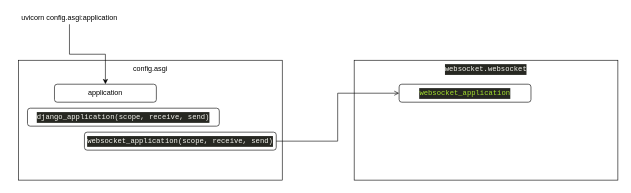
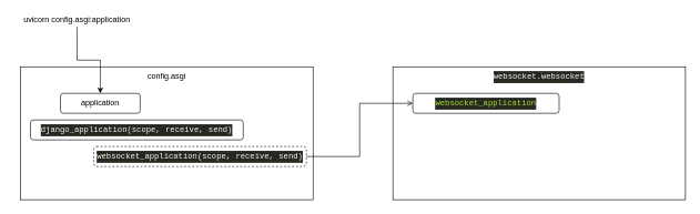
  <mxCell id="0" />
  <mxCell id="1" parent="0" />
  <mxCell id="2" value="uvicorn config.asgi:application" style="text;html=1;strokeColor=none;fillColor=none;align=center;verticalAlign=middle;whiteSpace=wrap;rounded=0;" vertex="1" parent="1"><mxGeometry x="20" y="20" width="190" height="20" as="geometry" /></mxCell>
  <mxCell id="3" value="config.asgi" style="rounded=0;whiteSpace=wrap;html=1;verticalAlign=top;" vertex="1" parent="1"><mxGeometry x="30" y="100" width="440" height="200" as="geometry" /></mxCell>
- <mxCell id="4" value="&lt;span&gt;application&lt;/span&gt;" style="rounded=1;whiteSpace=wrap;html=1;" vertex="1" parent="1"><mxGeometry x="90" y="140" width="170" height="30" as="geometry" /></mxCell>
- <mxCell id="5" value="&lt;div style=&quot;color: rgb(248 , 248 , 242) ; background-color: rgb(39 , 40 , 34) ; font-family: &amp;#34;menlo&amp;#34; , &amp;#34;monaco&amp;#34; , &amp;#34;courier new&amp;#34; , monospace ; line-height: 18px&quot;&gt;websocket_application(scope, receive, send)&lt;/div&gt;" style="rounded=1;whiteSpace=wrap;html=1;" vertex="1" parent="1"><mxGeometry x="140" y="220" width="320" height="30" as="geometry" /></mxCell>
+ <mxCell id="4" value="&lt;span&gt;application&lt;/span&gt;" style="rounded=1;whiteSpace=wrap;html=1;" vertex="1" parent="1"><mxGeometry x="90" y="140" width="120" height="30" as="geometry" /></mxCell>
+ <mxCell id="5" value="&lt;div style=&quot;color: rgb(248 , 248 , 242) ; background-color: rgb(39 , 40 , 34) ; font-family: &amp;#34;menlo&amp;#34; , &amp;#34;monaco&amp;#34; , &amp;#34;courier new&amp;#34; , monospace ; line-height: 18px&quot;&gt;websocket_application(scope, receive, send)&lt;/div&gt;" style="rounded=1;whiteSpace=wrap;html=1;dashed=1;" vertex="1" parent="1"><mxGeometry x="140" y="220" width="320" height="30" as="geometry" /></mxCell>
  <mxCell id="6" value="&lt;div style=&quot;color: rgb(248 , 248 , 242) ; background-color: rgb(39 , 40 , 34) ; font-family: &amp;#34;menlo&amp;#34; , &amp;#34;monaco&amp;#34; , &amp;#34;courier new&amp;#34; , monospace ; line-height: 18px&quot;&gt;&lt;div style=&quot;font-family: &amp;#34;menlo&amp;#34; , &amp;#34;monaco&amp;#34; , &amp;#34;courier new&amp;#34; , monospace ; line-height: 18px&quot;&gt;django_application(scope, receive, send)&lt;/div&gt;&lt;/div&gt;" style="rounded=1;whiteSpace=wrap;html=1;" vertex="1" parent="1"><mxGeometry x="45" y="180" width="320" height="30" as="geometry" /></mxCell>
  <mxCell id="7" value="&lt;div style=&quot;color: rgb(248 , 248 , 242) ; background-color: rgb(39 , 40 , 34) ; font-family: &amp;#34;menlo&amp;#34; , &amp;#34;monaco&amp;#34; , &amp;#34;courier new&amp;#34; , monospace ; line-height: 18px&quot;&gt;websocket.websocket&lt;/div&gt;" style="rounded=0;whiteSpace=wrap;html=1;verticalAlign=top;" vertex="1" parent="1"><mxGeometry x="590" y="100" width="440" height="200" as="geometry" /></mxCell>
  <mxCell id="8" style="edgeStyle=orthogonalEdgeStyle;rounded=0;orthogonalLoop=1;jettySize=auto;html=1;" edge="1" parent="1" source="2" target="4"><mxGeometry relative="1" as="geometry" /></mxCell>
- <mxCell id="9" value="&lt;div style=&quot;color: rgb(248 , 248 , 242) ; background-color: rgb(39 , 40 , 34) ; font-family: &amp;#34;menlo&amp;#34; , &amp;#34;monaco&amp;#34; , &amp;#34;courier new&amp;#34; , monospace ; line-height: 18px&quot;&gt;&lt;span style=&quot;color: #a6e22e&quot;&gt;websocket_application&lt;/span&gt;&lt;/div&gt;" style="rounded=1;whiteSpace=wrap;html=1;" vertex="1" parent="1"><mxGeometry x="665" y="140" width="220" height="30" as="geometry" /></mxCell>
+ <mxCell id="9" value="&lt;div style=&quot;color: rgb(248 , 248 , 242) ; background-color: rgb(39 , 40 , 34) ; font-family: &amp;#34;menlo&amp;#34; , &amp;#34;monaco&amp;#34; , &amp;#34;courier new&amp;#34; , monospace ; line-height: 18px&quot;&gt;&lt;span style=&quot;color: #a6e22e&quot;&gt;websocket_application&lt;/span&gt;&lt;/div&gt;" style="rounded=1;whiteSpace=wrap;html=1;" vertex="1" parent="1"><mxGeometry x="620" y="140" width="220" height="30" as="geometry" /></mxCell>
  <mxCell id="10" style="edgeStyle=orthogonalEdgeStyle;rounded=0;orthogonalLoop=1;jettySize=auto;html=1;entryX=0;entryY=0.5;entryDx=0;entryDy=0;endArrow=open;" edge="1" parent="1" source="5" target="9"><mxGeometry relative="1" as="geometry" /></mxCell>
